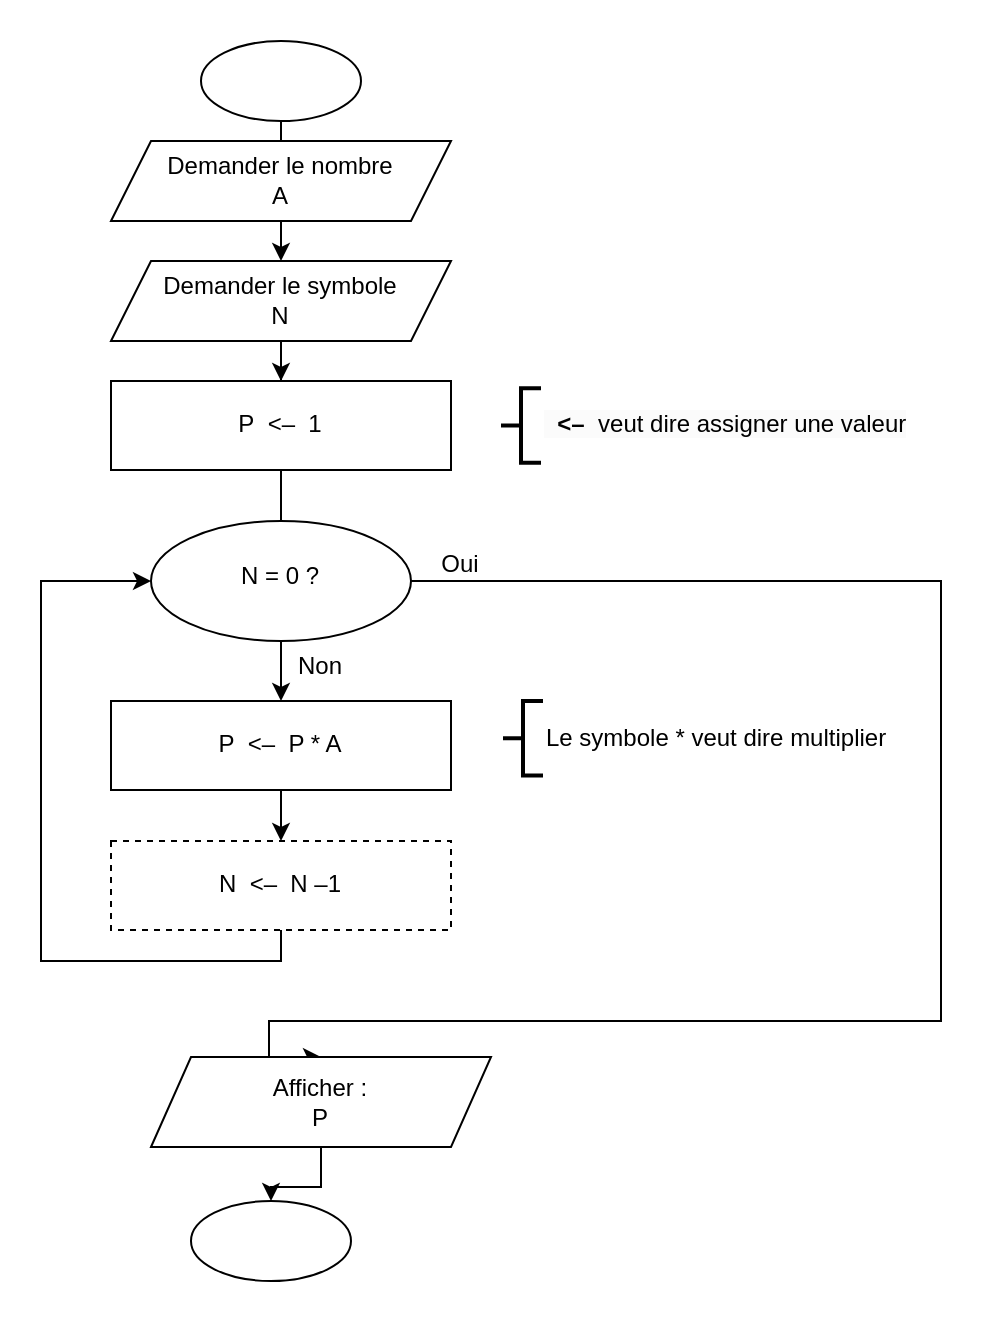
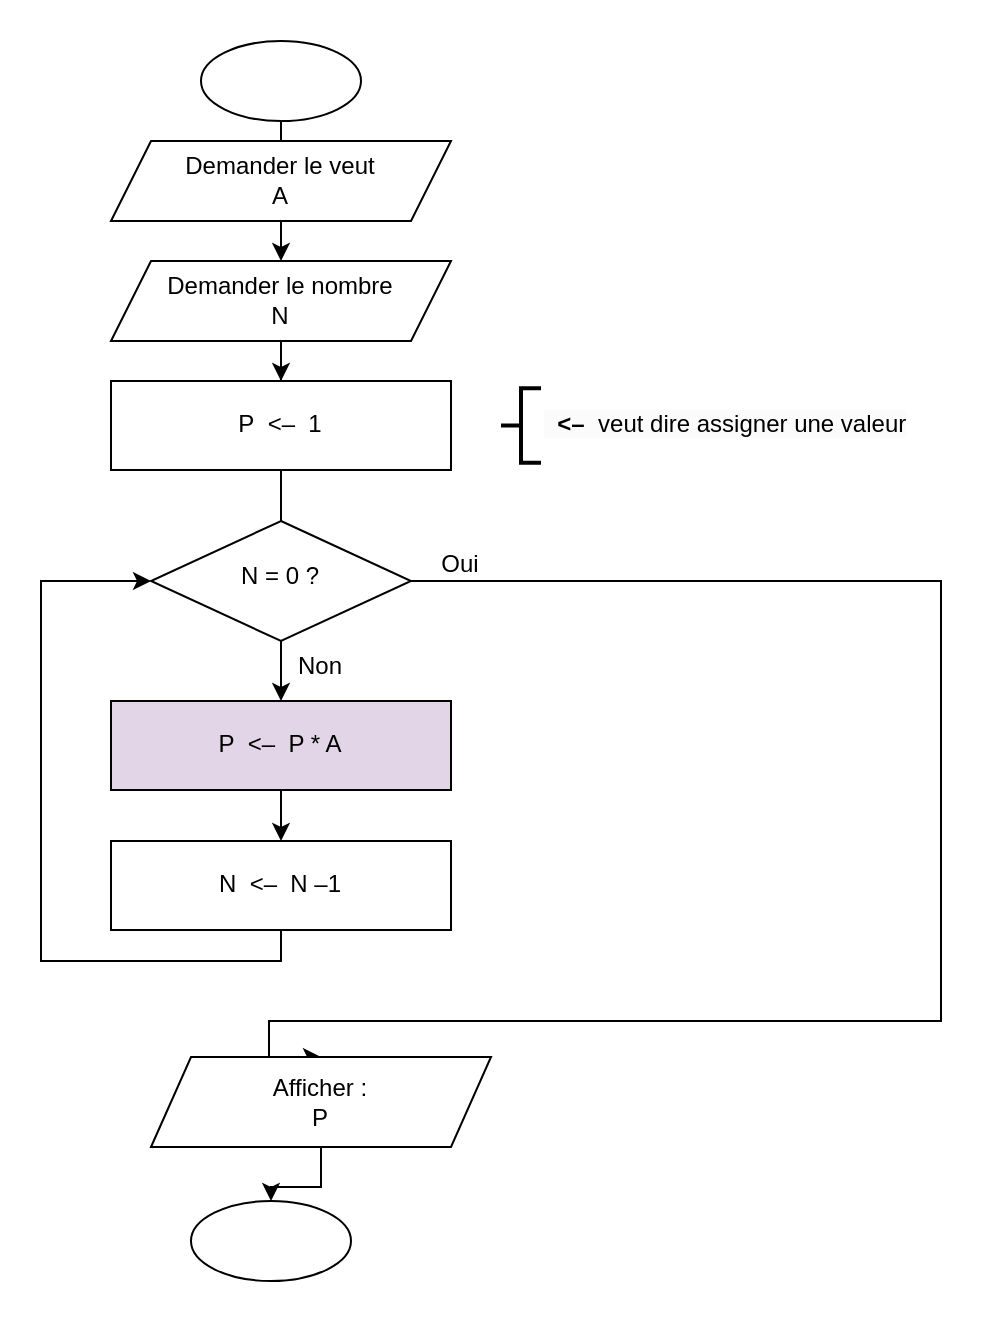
  <mxCell id="0" />
  <mxCell id="1" parent="0" />
  <mxCell id="2" value="" style="edgeStyle=orthogonalEdgeStyle;rounded=0;orthogonalLoop=1;jettySize=auto;html=1;" parent="1" source="3" target="20" edge="1"><mxGeometry relative="1" as="geometry" /></mxCell>
- <mxCell id="3" value="N = 0 ?" style="ellipse;whiteSpace=wrap;html=1;shadow=0;fontFamily=Helvetica;fontSize=12;align=center;strokeWidth=1;spacing=6;spacingTop=-4;" parent="1" vertex="1"><mxGeometry x="75" y="260" width="130" height="60" as="geometry" /></mxCell>
+ <mxCell id="3" value="N = 0 ?" style="rhombus;whiteSpace=wrap;html=1;shadow=0;fontFamily=Helvetica;fontSize=12;align=center;strokeWidth=1;spacing=6;spacingTop=-4;" parent="1" vertex="1"><mxGeometry x="75" y="260" width="130" height="60" as="geometry" /></mxCell>
  <mxCell id="4" value="" style="edgeStyle=orthogonalEdgeStyle;rounded=0;orthogonalLoop=1;jettySize=auto;html=1;" parent="1" source="5" target="8" edge="1"><mxGeometry relative="1" as="geometry" /></mxCell>
  <mxCell id="5" value="" style="ellipse;whiteSpace=wrap;html=1;" parent="1" vertex="1"><mxGeometry x="100" y="20" width="80" height="40" as="geometry" /></mxCell>
  <mxCell id="6" value="" style="edgeStyle=orthogonalEdgeStyle;rounded=0;orthogonalLoop=1;jettySize=auto;html=1;exitX=0.5;exitY=1;exitDx=0;exitDy=0;endArrow=none;" parent="1" source="19" target="3" edge="1"><mxGeometry relative="1" as="geometry" /></mxCell>
  <mxCell id="7" value="" style="edgeStyle=orthogonalEdgeStyle;rounded=0;orthogonalLoop=1;jettySize=auto;html=1;" parent="1" source="8" target="19" edge="1"><mxGeometry relative="1" as="geometry" /></mxCell>
- <mxCell id="8" value="Demander le symbole &lt;br&gt;N" style="shape=parallelogram;perimeter=parallelogramPerimeter;whiteSpace=wrap;html=1;fixedSize=1;" parent="1" vertex="1"><mxGeometry x="55" y="130" width="170" height="40" as="geometry" /></mxCell>
+ <mxCell id="8" value="Demander le nombre &lt;br&gt;N" style="shape=parallelogram;perimeter=parallelogramPerimeter;whiteSpace=wrap;html=1;fixedSize=1;" parent="1" vertex="1"><mxGeometry x="55" y="130" width="170" height="40" as="geometry" /></mxCell>
  <mxCell id="9" style="edgeStyle=orthogonalEdgeStyle;rounded=0;orthogonalLoop=1;jettySize=auto;html=1;entryX=0.5;entryY=0;entryDx=0;entryDy=0;exitX=1;exitY=0.5;exitDx=0;exitDy=0;" parent="1" source="3" target="18" edge="1"><mxGeometry relative="1" as="geometry"><mxPoint x="134" y="641" as="targetPoint" /><Array as="points"><mxPoint x="470" y="290" /><mxPoint x="470" y="510" /><mxPoint x="134" y="510" /></Array><mxPoint x="230" y="340" as="sourcePoint" /></mxGeometry></mxCell>
  <mxCell id="10" value="Non" style="text;html=1;strokeColor=none;fillColor=none;align=center;verticalAlign=middle;whiteSpace=wrap;rounded=0;" parent="1" vertex="1"><mxGeometry x="140" y="320" width="40" height="25" as="geometry" /></mxCell>
  <mxCell id="11" value="" style="ellipse;whiteSpace=wrap;html=1;" parent="1" vertex="1"><mxGeometry x="95" y="600" width="80" height="40" as="geometry" /></mxCell>
  <mxCell id="12" value="Oui" style="text;html=1;strokeColor=none;fillColor=none;align=center;verticalAlign=middle;whiteSpace=wrap;rounded=0;" parent="1" vertex="1"><mxGeometry x="210" y="269" width="40" height="25" as="geometry" /></mxCell>
  <mxCell id="13" style="edgeStyle=orthogonalEdgeStyle;rounded=0;orthogonalLoop=1;jettySize=auto;html=1;entryX=0.5;entryY=0;entryDx=0;entryDy=0;" parent="1" target="15" edge="1"><mxGeometry relative="1" as="geometry"><mxPoint x="140" y="395" as="sourcePoint" /></mxGeometry></mxCell>
  <mxCell id="14" style="edgeStyle=orthogonalEdgeStyle;rounded=0;orthogonalLoop=1;jettySize=auto;html=1;entryX=0;entryY=0.5;entryDx=0;entryDy=0;" parent="1" source="15" target="3" edge="1"><mxGeometry relative="1" as="geometry"><mxPoint x="140" y="280" as="targetPoint" /><Array as="points"><mxPoint x="140" y="480" /><mxPoint x="20" y="480" /><mxPoint x="20" y="290" /></Array></mxGeometry></mxCell>
- <mxCell id="15" value="N&amp;nbsp; &amp;lt;–&amp;nbsp; N –1" style="rounded=0;whiteSpace=wrap;html=1;dashed=1;" parent="1" vertex="1"><mxGeometry x="55" y="420" width="170" height="44.5" as="geometry" /></mxCell>
- <mxCell id="16" value="Demander le nombre &lt;br&gt;A" style="shape=parallelogram;perimeter=parallelogramPerimeter;whiteSpace=wrap;html=1;fixedSize=1;" parent="1" vertex="1"><mxGeometry x="55" y="70" width="170" height="40" as="geometry" /></mxCell>
+ <mxCell id="15" value="N&amp;nbsp; &amp;lt;–&amp;nbsp; N –1" style="rounded=0;whiteSpace=wrap;html=1;" parent="1" vertex="1"><mxGeometry x="55" y="420" width="170" height="44.5" as="geometry" /></mxCell>
+ <mxCell id="16" value="Demander le veut &lt;br&gt;A" style="shape=parallelogram;perimeter=parallelogramPerimeter;whiteSpace=wrap;html=1;fixedSize=1;" parent="1" vertex="1"><mxGeometry x="55" y="70" width="170" height="40" as="geometry" /></mxCell>
  <mxCell id="17" value="" style="edgeStyle=orthogonalEdgeStyle;rounded=0;orthogonalLoop=1;jettySize=auto;html=1;" parent="1" source="18" target="11" edge="1"><mxGeometry relative="1" as="geometry" /></mxCell>
  <mxCell id="18" value="Afficher : &lt;br&gt;P" style="shape=parallelogram;perimeter=parallelogramPerimeter;whiteSpace=wrap;html=1;fixedSize=1;" parent="1" vertex="1"><mxGeometry x="75" y="528" width="170" height="45" as="geometry" /></mxCell>
  <mxCell id="19" value="P&amp;nbsp; &amp;lt;–&amp;nbsp; 1" style="rounded=0;whiteSpace=wrap;html=1;" parent="1" vertex="1"><mxGeometry x="55" y="190" width="170" height="44.5" as="geometry" /></mxCell>
- <mxCell id="20" value="P&amp;nbsp; &amp;lt;–&amp;nbsp; P * A" style="rounded=0;whiteSpace=wrap;html=1;" parent="1" vertex="1"><mxGeometry x="55" y="350" width="170" height="44.5" as="geometry" /></mxCell>
+ <mxCell id="20" value="P&amp;nbsp; &amp;lt;–&amp;nbsp; P * A" style="rounded=0;whiteSpace=wrap;html=1;fillColor=#e1d5e7;" parent="1" vertex="1"><mxGeometry x="55" y="350" width="170" height="44.5" as="geometry" /></mxCell>
  <mxCell id="21" value="&lt;span style=&quot;color: rgb(0, 0, 0); font-family: Helvetica; font-size: 12px; font-style: normal; font-variant-ligatures: normal; font-variant-caps: normal; font-weight: 400; letter-spacing: normal; orphans: 2; text-align: left; text-indent: 0px; text-transform: none; widows: 2; word-spacing: 0px; -webkit-text-stroke-width: 0px; background-color: rgb(251, 251, 251); text-decoration-thickness: initial; text-decoration-style: initial; text-decoration-color: initial; float: none; display: inline !important;&quot;&gt;&amp;nbsp;&amp;nbsp;&lt;/span&gt;&lt;span style=&quot;color: rgb(0, 0, 0); font-family: Helvetica; font-size: 12px; font-style: normal; font-variant-ligatures: normal; font-variant-caps: normal; letter-spacing: normal; orphans: 2; text-align: left; text-indent: 0px; text-transform: none; widows: 2; word-spacing: 0px; -webkit-text-stroke-width: 0px; background-color: rgb(251, 251, 251); text-decoration-thickness: initial; text-decoration-style: initial; text-decoration-color: initial; float: none; display: inline !important;&quot;&gt;&lt;b&gt;&amp;lt;–&lt;/b&gt;&lt;/span&gt;&lt;span style=&quot;color: rgb(0, 0, 0); font-family: Helvetica; font-size: 12px; font-style: normal; font-variant-ligatures: normal; font-variant-caps: normal; font-weight: 400; letter-spacing: normal; orphans: 2; text-align: left; text-indent: 0px; text-transform: none; widows: 2; word-spacing: 0px; -webkit-text-stroke-width: 0px; background-color: rgb(251, 251, 251); text-decoration-thickness: initial; text-decoration-style: initial; text-decoration-color: initial; float: none; display: inline !important;&quot;&gt;&amp;nbsp; veut dire assigner une valeur&lt;/span&gt;" style="strokeWidth=2;html=1;shape=mxgraph.flowchart.annotation_2;align=left;labelPosition=right;pointerEvents=1;" parent="1" vertex="1"><mxGeometry x="250" y="193.63" width="20" height="37.25" as="geometry" /></mxCell>
- <mxCell id="22" value="Le symbole * veut dire multiplier" style="strokeWidth=2;html=1;shape=mxgraph.flowchart.annotation_2;align=left;labelPosition=right;pointerEvents=1;" parent="1" vertex="1"><mxGeometry x="251" y="350" width="20" height="37.25" as="geometry" /></mxCell>
